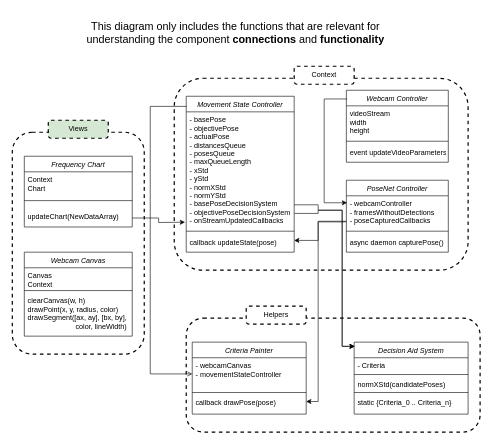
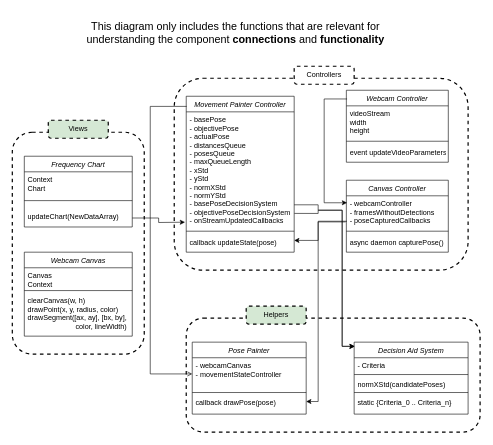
  <mxCell id="0" />
  <mxCell id="1" parent="0" />
  <mxCell id="2" value="" style="rounded=1;whiteSpace=wrap;html=1;dashed=1;strokeWidth=2;" vertex="1" parent="1"><mxGeometry x="310" y="530" width="490" height="190" as="geometry" /></mxCell>
- <mxCell id="3" value="Helpers" style="rounded=1;whiteSpace=wrap;html=1;dashed=1;strokeWidth=2;" vertex="1" parent="1"><mxGeometry x="410" y="510" width="100" height="30" as="geometry" /></mxCell>
+ <mxCell id="3" value="Helpers" style="rounded=1;whiteSpace=wrap;html=1;dashed=1;strokeWidth=2;fillColor=#d5e8d4;" vertex="1" parent="1"><mxGeometry x="410" y="510" width="100" height="30" as="geometry" /></mxCell>
  <mxCell id="4" value="" style="rounded=1;whiteSpace=wrap;html=1;dashed=1;strokeWidth=2;" vertex="1" parent="1"><mxGeometry x="290" y="130" width="490" height="320" as="geometry" /></mxCell>
- <mxCell id="5" value="Context" style="rounded=1;whiteSpace=wrap;html=1;dashed=1;strokeWidth=2;" vertex="1" parent="1"><mxGeometry x="490" y="110" width="100" height="30" as="geometry" /></mxCell>
+ <mxCell id="5" value="Controllers" style="rounded=1;whiteSpace=wrap;html=1;dashed=1;strokeWidth=2;" vertex="1" parent="1"><mxGeometry x="490" y="110" width="100" height="30" as="geometry" /></mxCell>
  <mxCell id="6" value="" style="rounded=1;whiteSpace=wrap;html=1;dashed=1;strokeWidth=2;" vertex="1" parent="1"><mxGeometry x="20" y="220" width="220" height="370" as="geometry" /></mxCell>
  <mxCell id="7" value="Frequency Chart" style="swimlane;fontStyle=2;align=center;verticalAlign=top;childLayout=stackLayout;horizontal=1;startSize=26;horizontalStack=0;resizeParent=1;resizeLast=0;collapsible=1;marginBottom=0;rounded=0;shadow=0;strokeWidth=1;" parent="1" vertex="1"><mxGeometry x="40" y="260" width="180" height="118" as="geometry"><mxRectangle x="230" y="140" width="160" height="26" as="alternateBounds" /></mxGeometry></mxCell>
  <mxCell id="8" value="Context&#10;Chart" style="text;align=left;verticalAlign=top;spacingLeft=4;spacingRight=4;overflow=hidden;rotatable=0;points=[[0,0.5],[1,0.5]];portConstraint=eastwest;" parent="7" vertex="1"><mxGeometry y="26" width="180" height="34" as="geometry" /></mxCell>
  <mxCell id="9" value="&lt;br&gt;&lt;br&gt;&lt;br&gt;" style="line;html=1;strokeWidth=1;align=left;verticalAlign=middle;spacingTop=-1;spacingLeft=3;spacingRight=3;rotatable=0;labelPosition=right;points=[];portConstraint=eastwest;" parent="7" vertex="1"><mxGeometry y="60" width="180" height="28" as="geometry" /></mxCell>
  <mxCell id="10" value="updateChart(NewDataArray)" style="text;align=left;verticalAlign=top;spacingLeft=4;spacingRight=4;overflow=hidden;rotatable=0;points=[[0,0.5],[1,0.5]];portConstraint=eastwest;" parent="7" vertex="1"><mxGeometry y="88" width="180" height="30" as="geometry" /></mxCell>
  <mxCell id="11" value="Webcam Canvas" style="swimlane;fontStyle=2;align=center;verticalAlign=top;childLayout=stackLayout;horizontal=1;startSize=26;horizontalStack=0;resizeParent=1;resizeLast=0;collapsible=1;marginBottom=0;rounded=0;shadow=0;strokeWidth=1;" vertex="1" parent="1"><mxGeometry x="40" y="420" width="180" height="140" as="geometry"><mxRectangle x="290" y="380" width="160" height="26" as="alternateBounds" /></mxGeometry></mxCell>
  <mxCell id="12" value="Canvas&#10;Context" style="text;align=left;verticalAlign=top;spacingLeft=4;spacingRight=4;overflow=hidden;rotatable=0;points=[[0,0.5],[1,0.5]];portConstraint=eastwest;" vertex="1" parent="11"><mxGeometry y="26" width="180" height="34" as="geometry" /></mxCell>
  <mxCell id="13" value="&lt;br&gt;&lt;br&gt;&lt;br&gt;" style="line;html=1;strokeWidth=1;align=left;verticalAlign=middle;spacingTop=-1;spacingLeft=3;spacingRight=3;rotatable=0;labelPosition=right;points=[];portConstraint=eastwest;" vertex="1" parent="11"><mxGeometry y="60" width="180" height="8" as="geometry" /></mxCell>
  <mxCell id="14" value="clearCanvas(w, h)&#10;drawPoint(x, y, radius, color)&#10;drawSegment([ax, ay], [bx, by],&#10;                        color, lineWidth)" style="text;align=left;verticalAlign=top;spacingLeft=4;spacingRight=4;overflow=hidden;rotatable=0;points=[[0,0.5],[1,0.5]];portConstraint=eastwest;" vertex="1" parent="11"><mxGeometry y="68" width="180" height="72" as="geometry" /></mxCell>
  <mxCell id="15" value="Views" style="rounded=1;whiteSpace=wrap;html=1;dashed=1;strokeWidth=2;fillColor=#d5e8d4;" vertex="1" parent="1"><mxGeometry x="80" y="200" width="100" height="30" as="geometry" /></mxCell>
  <mxCell id="16" value="Webcam Controller" style="swimlane;fontStyle=2;align=center;verticalAlign=top;childLayout=stackLayout;horizontal=1;startSize=26;horizontalStack=0;resizeParent=1;resizeLast=0;collapsible=1;marginBottom=0;rounded=0;shadow=0;strokeWidth=1;" vertex="1" parent="1"><mxGeometry x="577" y="150" width="170" height="120" as="geometry"><mxRectangle x="230" y="140" width="160" height="26" as="alternateBounds" /></mxGeometry></mxCell>
  <mxCell id="17" value="videoStream&#10;width&#10;height" style="text;align=left;verticalAlign=top;spacingLeft=4;spacingRight=4;overflow=hidden;rotatable=0;points=[[0,0.5],[1,0.5]];portConstraint=eastwest;" vertex="1" parent="16"><mxGeometry y="26" width="170" height="54" as="geometry" /></mxCell>
  <mxCell id="18" value="&lt;br&gt;&lt;br&gt;&lt;br&gt;" style="line;html=1;strokeWidth=1;align=left;verticalAlign=middle;spacingTop=-1;spacingLeft=3;spacingRight=3;rotatable=0;labelPosition=right;points=[];portConstraint=eastwest;" vertex="1" parent="16"><mxGeometry y="80" width="170" height="10" as="geometry" /></mxCell>
  <mxCell id="19" value="event updateVideoParameters()" style="text;align=left;verticalAlign=top;spacingLeft=4;spacingRight=4;overflow=hidden;rotatable=0;points=[[0,0.5],[1,0.5]];portConstraint=eastwest;" vertex="1" parent="16"><mxGeometry y="90" width="170" height="30" as="geometry" /></mxCell>
- <mxCell id="20" value="PoseNet Controller" style="swimlane;fontStyle=2;align=center;verticalAlign=top;childLayout=stackLayout;horizontal=1;startSize=26;horizontalStack=0;resizeParent=1;resizeLast=0;collapsible=1;marginBottom=0;rounded=0;shadow=0;strokeWidth=1;" vertex="1" parent="1"><mxGeometry x="577" y="300" width="170" height="120" as="geometry"><mxRectangle x="610" y="250" width="160" height="26" as="alternateBounds" /></mxGeometry></mxCell>
+ <mxCell id="20" value="Canvas Controller" style="swimlane;fontStyle=2;align=center;verticalAlign=top;childLayout=stackLayout;horizontal=1;startSize=26;horizontalStack=0;resizeParent=1;resizeLast=0;collapsible=1;marginBottom=0;rounded=0;shadow=0;strokeWidth=1;" vertex="1" parent="1"><mxGeometry x="577" y="300" width="170" height="120" as="geometry"><mxRectangle x="610" y="250" width="160" height="26" as="alternateBounds" /></mxGeometry></mxCell>
  <mxCell id="21" value="- webcamController&#10;- framesWithoutDetections&#10;- poseCapturedCallbacks" style="text;align=left;verticalAlign=top;spacingLeft=4;spacingRight=4;overflow=hidden;rotatable=0;points=[[0,0.5],[1,0.5]];portConstraint=eastwest;" vertex="1" parent="20"><mxGeometry y="26" width="170" height="54" as="geometry" /></mxCell>
  <mxCell id="22" value="&lt;br&gt;&lt;br&gt;&lt;br&gt;" style="line;html=1;strokeWidth=1;align=left;verticalAlign=middle;spacingTop=-1;spacingLeft=3;spacingRight=3;rotatable=0;labelPosition=right;points=[];portConstraint=eastwest;" vertex="1" parent="20"><mxGeometry y="80" width="170" height="10" as="geometry" /></mxCell>
  <mxCell id="23" value="async daemon capturePose()" style="text;align=left;verticalAlign=top;spacingLeft=4;spacingRight=4;overflow=hidden;rotatable=0;points=[[0,0.5],[1,0.5]];portConstraint=eastwest;" vertex="1" parent="20"><mxGeometry y="90" width="170" height="30" as="geometry" /></mxCell>
- <mxCell id="24" value="Movement State Controller" style="swimlane;fontStyle=2;align=center;verticalAlign=top;childLayout=stackLayout;horizontal=1;startSize=26;horizontalStack=0;resizeParent=1;resizeLast=0;collapsible=1;marginBottom=0;rounded=0;shadow=0;strokeWidth=1;" vertex="1" parent="1"><mxGeometry x="310" y="160" width="180" height="260" as="geometry"><mxRectangle x="850" y="250" width="160" height="26" as="alternateBounds" /></mxGeometry></mxCell>
+ <mxCell id="24" value="Movement Painter Controller" style="swimlane;fontStyle=2;align=center;verticalAlign=top;childLayout=stackLayout;horizontal=1;startSize=26;horizontalStack=0;resizeParent=1;resizeLast=0;collapsible=1;marginBottom=0;rounded=0;shadow=0;strokeWidth=1;" vertex="1" parent="1"><mxGeometry x="310" y="160" width="180" height="260" as="geometry"><mxRectangle x="850" y="250" width="160" height="26" as="alternateBounds" /></mxGeometry></mxCell>
  <mxCell id="25" value="- basePose&#10;- objectivePose&#10;- actualPose&#10;- distancesQueue&#10;- posesQueue&#10;- maxQueueLength&#10;- xStd&#10;- yStd&#10;- normXStd&#10;- normYStd&#10;- basePoseDecisionSystem&#10;- objectivePoseDecisionSystem&#10;- onStreamUpdatedCallbacks&#10;" style="text;align=left;verticalAlign=top;spacingLeft=4;spacingRight=4;overflow=hidden;rotatable=0;points=[[0,0.5],[1,0.5]];portConstraint=eastwest;" vertex="1" parent="24"><mxGeometry y="26" width="180" height="194" as="geometry" /></mxCell>
  <mxCell id="26" value="&lt;br&gt;&lt;br&gt;&lt;br&gt;" style="line;html=1;strokeWidth=1;align=left;verticalAlign=middle;spacingTop=-1;spacingLeft=3;spacingRight=3;rotatable=0;labelPosition=right;points=[];portConstraint=eastwest;" vertex="1" parent="24"><mxGeometry y="220" width="180" height="10" as="geometry" /></mxCell>
  <mxCell id="27" value="callback updateState(pose)&#10;" style="text;align=left;verticalAlign=top;spacingLeft=4;spacingRight=4;overflow=hidden;rotatable=0;points=[[0,0.5],[1,0.5]];portConstraint=eastwest;" vertex="1" parent="24"><mxGeometry y="230" width="180" height="30" as="geometry" /></mxCell>
  <mxCell id="28" style="edgeStyle=orthogonalEdgeStyle;rounded=0;orthogonalLoop=1;jettySize=auto;html=1;exitX=0.006;exitY=0.786;exitDx=0;exitDy=0;exitPerimeter=0;entryX=1;entryY=0.345;entryDx=0;entryDy=0;entryPerimeter=0;" edge="1" parent="1" source="21" target="27"><mxGeometry relative="1" as="geometry"><mxPoint x="355" y="360" as="sourcePoint" /><mxPoint x="490" y="385" as="targetPoint" /><Array as="points"><mxPoint x="530" y="368" /><mxPoint x="530" y="400" /></Array></mxGeometry></mxCell>
  <mxCell id="29" style="edgeStyle=orthogonalEdgeStyle;rounded=0;orthogonalLoop=1;jettySize=auto;html=1;entryX=0.007;entryY=0.215;entryDx=0;entryDy=0;exitX=0.007;exitY=0.121;exitDx=0;exitDy=0;exitPerimeter=0;entryPerimeter=0;" edge="1" parent="1" source="16" target="21"><mxGeometry relative="1" as="geometry"><Array as="points"><mxPoint x="540" y="165" /><mxPoint x="540" y="338" /></Array></mxGeometry></mxCell>
  <mxCell id="30" style="edgeStyle=orthogonalEdgeStyle;rounded=0;orthogonalLoop=1;jettySize=auto;html=1;" edge="1" parent="1" source="10"><mxGeometry relative="1" as="geometry"><mxPoint x="308" y="370" as="targetPoint" /></mxGeometry></mxCell>
- <mxCell id="31" value="Criteria Painter" style="swimlane;fontStyle=2;align=center;verticalAlign=top;childLayout=stackLayout;horizontal=1;startSize=26;horizontalStack=0;resizeParent=1;resizeLast=0;collapsible=1;marginBottom=0;rounded=0;shadow=0;strokeWidth=1;" vertex="1" parent="1"><mxGeometry x="320" y="570" width="190" height="120" as="geometry"><mxRectangle x="290" y="380" width="160" height="26" as="alternateBounds" /></mxGeometry></mxCell>
+ <mxCell id="31" value="Pose Painter" style="swimlane;fontStyle=2;align=center;verticalAlign=top;childLayout=stackLayout;horizontal=1;startSize=26;horizontalStack=0;resizeParent=1;resizeLast=0;collapsible=1;marginBottom=0;rounded=0;shadow=0;strokeWidth=1;" vertex="1" parent="1"><mxGeometry x="320" y="570" width="190" height="120" as="geometry"><mxRectangle x="290" y="380" width="160" height="26" as="alternateBounds" /></mxGeometry></mxCell>
  <mxCell id="32" value="- webcamCanvas&#10;- movementStateController" style="text;align=left;verticalAlign=top;spacingLeft=4;spacingRight=4;overflow=hidden;rotatable=0;points=[[0,0.5],[1,0.5]];portConstraint=eastwest;" vertex="1" parent="31"><mxGeometry y="26" width="190" height="54" as="geometry" /></mxCell>
  <mxCell id="33" value="&lt;br&gt;&lt;br&gt;&lt;br&gt;" style="line;html=1;strokeWidth=1;align=left;verticalAlign=middle;spacingTop=-1;spacingLeft=3;spacingRight=3;rotatable=0;labelPosition=right;points=[];portConstraint=eastwest;" vertex="1" parent="31"><mxGeometry y="80" width="190" height="8" as="geometry" /></mxCell>
  <mxCell id="34" value="callback drawPose(pose)" style="text;align=left;verticalAlign=top;spacingLeft=4;spacingRight=4;overflow=hidden;rotatable=0;points=[[0,0.5],[1,0.5]];portConstraint=eastwest;" vertex="1" parent="31"><mxGeometry y="88" width="190" height="22" as="geometry" /></mxCell>
  <mxCell id="35" style="edgeStyle=orthogonalEdgeStyle;rounded=0;orthogonalLoop=1;jettySize=auto;html=1;exitX=-0.007;exitY=0.806;exitDx=0;exitDy=0;exitPerimeter=0;entryX=1;entryY=0.5;entryDx=0;entryDy=0;" edge="1" parent="1" source="21" target="34"><mxGeometry relative="1" as="geometry"><mxPoint x="560" y="690" as="targetPoint" /><Array as="points"><mxPoint x="530" y="370" /><mxPoint x="530" y="669" /></Array></mxGeometry></mxCell>
  <mxCell id="36" style="edgeStyle=orthogonalEdgeStyle;rounded=0;orthogonalLoop=1;jettySize=auto;html=1;entryX=0;entryY=0.5;entryDx=0;entryDy=0;exitX=0.004;exitY=0.065;exitDx=0;exitDy=0;exitPerimeter=0;endArrow=open;" edge="1" parent="1" source="24" target="32"><mxGeometry relative="1" as="geometry"><Array as="points"><mxPoint x="250" y="177" /><mxPoint x="250" y="623" /></Array></mxGeometry></mxCell>
  <mxCell id="37" value="Decision Aid System" style="swimlane;fontStyle=2;align=center;verticalAlign=top;childLayout=stackLayout;horizontal=1;startSize=26;horizontalStack=0;resizeParent=1;resizeLast=0;collapsible=1;marginBottom=0;rounded=0;shadow=0;strokeWidth=1;" vertex="1" parent="1"><mxGeometry x="590" y="570" width="190" height="120" as="geometry"><mxRectangle x="290" y="380" width="160" height="26" as="alternateBounds" /></mxGeometry></mxCell>
  <mxCell id="38" value="- Criteria" style="text;align=left;verticalAlign=top;spacingLeft=4;spacingRight=4;overflow=hidden;rotatable=0;points=[[0,0.5],[1,0.5]];portConstraint=eastwest;" vertex="1" parent="37"><mxGeometry y="26" width="190" height="24" as="geometry" /></mxCell>
  <mxCell id="39" value="&lt;br&gt;&lt;br&gt;&lt;br&gt;" style="line;html=1;strokeWidth=1;align=left;verticalAlign=middle;spacingTop=-1;spacingLeft=3;spacingRight=3;rotatable=0;labelPosition=right;points=[];portConstraint=eastwest;" vertex="1" parent="37"><mxGeometry y="50" width="190" height="8" as="geometry" /></mxCell>
  <mxCell id="40" value="normXStd(candidatePoses)" style="text;align=left;verticalAlign=top;spacingLeft=4;spacingRight=4;overflow=hidden;rotatable=0;points=[[0,0.5],[1,0.5]];portConstraint=eastwest;" vertex="1" parent="37"><mxGeometry y="58" width="190" height="22" as="geometry" /></mxCell>
  <mxCell id="41" value="&lt;br&gt;&lt;br&gt;&lt;br&gt;" style="line;html=1;strokeWidth=1;align=left;verticalAlign=middle;spacingTop=-1;spacingLeft=3;spacingRight=3;rotatable=0;labelPosition=right;points=[];portConstraint=eastwest;" vertex="1" parent="37"><mxGeometry y="80" width="190" height="8" as="geometry" /></mxCell>
  <mxCell id="42" value="static {Criteria_0 .. Criteria_n}" style="text;align=left;verticalAlign=top;spacingLeft=4;spacingRight=4;overflow=hidden;rotatable=0;points=[[0,0.5],[1,0.5]];portConstraint=eastwest;" vertex="1" parent="37"><mxGeometry y="88" width="190" height="22" as="geometry" /></mxCell>
  <mxCell id="43" style="edgeStyle=orthogonalEdgeStyle;rounded=0;orthogonalLoop=1;jettySize=auto;html=1;entryX=0.006;entryY=0.058;entryDx=0;entryDy=0;entryPerimeter=0;" edge="1" parent="1" target="37"><mxGeometry relative="1" as="geometry"><mxPoint x="490" y="341" as="sourcePoint" /><Array as="points"><mxPoint x="530" y="341" /><mxPoint x="530" y="350" /><mxPoint x="570" y="350" /><mxPoint x="570" y="577" /></Array></mxGeometry></mxCell>
  <mxCell id="44" style="edgeStyle=orthogonalEdgeStyle;rounded=0;orthogonalLoop=1;jettySize=auto;html=1;exitX=1.002;exitY=0.873;exitDx=0;exitDy=0;exitPerimeter=0;entryX=0.003;entryY=0.06;entryDx=0;entryDy=0;entryPerimeter=0;" edge="1" parent="1" source="25" target="37"><mxGeometry relative="1" as="geometry"><mxPoint x="494" y="356" as="sourcePoint" /><mxPoint x="580" y="586" as="targetPoint" /><Array as="points"><mxPoint x="530" y="355" /><mxPoint x="530" y="350" /><mxPoint x="570" y="350" /><mxPoint x="570" y="577" /><mxPoint x="580" y="577" /></Array></mxGeometry></mxCell>
  <mxCell id="45" value="&lt;font style=&quot;font-size: 18px&quot;&gt;This diagram only includes the functions that are relevant for understanding the component &lt;b&gt;connections &lt;/b&gt;and &lt;b&gt;functionality&lt;/b&gt;&lt;/font&gt;" style="text;html=1;strokeColor=none;fillColor=none;align=center;verticalAlign=middle;whiteSpace=wrap;rounded=0;dashed=1;" vertex="1" parent="1"><mxGeometry x="130" y="20" width="525" height="70" as="geometry" /></mxCell>
